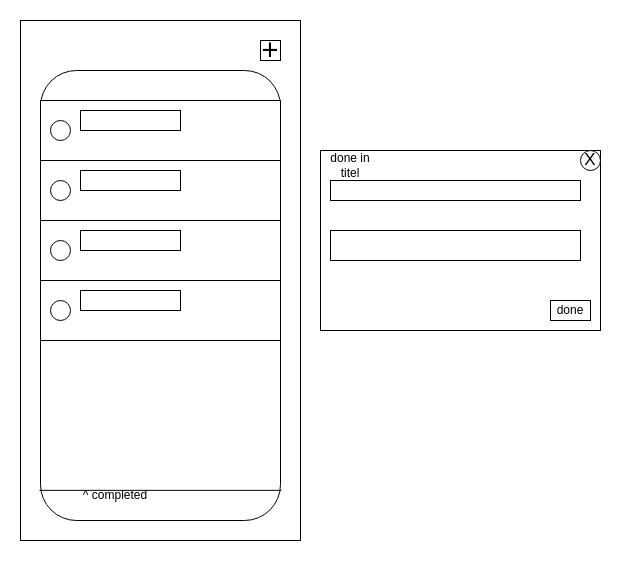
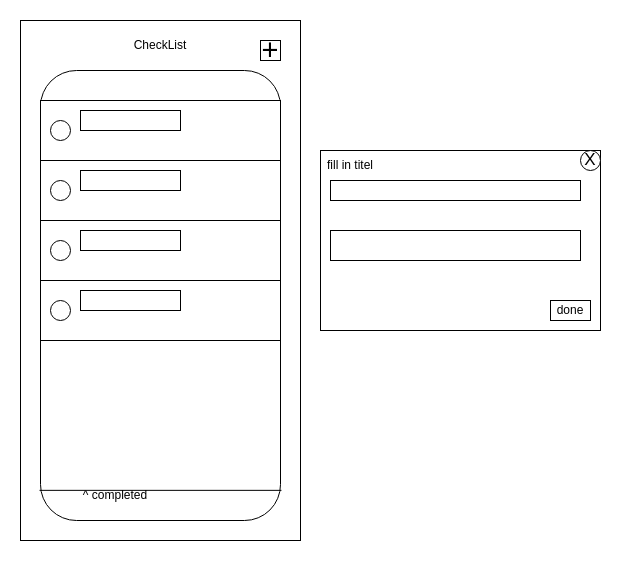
  <mxCell id="0" />
  <mxCell id="1" parent="0" />
  <mxCell id="2" value="" style="rounded=0;whiteSpace=wrap;html=1;" vertex="1" parent="1"><mxGeometry x="20" y="20" width="280" height="520" as="geometry" /></mxCell>
  <mxCell id="3" value="" style="rounded=1;whiteSpace=wrap;html=1;" vertex="1" parent="1"><mxGeometry x="40" y="70" width="240" height="450" as="geometry" /></mxCell>
  <mxCell id="4" value="+" style="rounded=0;whiteSpace=wrap;html=1;fontSize=29;" vertex="1" parent="1"><mxGeometry x="260" y="40" width="20" height="20" as="geometry" /></mxCell>
  <mxCell id="5" value="" style="rounded=0;whiteSpace=wrap;html=1;" vertex="1" parent="1"><mxGeometry x="40" y="100" width="240" height="60" as="geometry" /></mxCell>
  <mxCell id="6" value="" style="rounded=0;whiteSpace=wrap;html=1;" vertex="1" parent="1"><mxGeometry x="40" y="160" width="240" height="60" as="geometry" /></mxCell>
  <mxCell id="7" value="" style="rounded=0;whiteSpace=wrap;html=1;" vertex="1" parent="1"><mxGeometry x="40" y="220" width="240" height="60" as="geometry" /></mxCell>
  <mxCell id="8" value="" style="rounded=0;whiteSpace=wrap;html=1;" vertex="1" parent="1"><mxGeometry x="40" y="280" width="240" height="60" as="geometry" /></mxCell>
  <mxCell id="9" value="" style="ellipse;whiteSpace=wrap;html=1;aspect=fixed;" vertex="1" parent="1"><mxGeometry x="50" y="300" width="20" height="20" as="geometry" /></mxCell>
  <mxCell id="10" value="" style="ellipse;whiteSpace=wrap;html=1;aspect=fixed;" vertex="1" parent="1"><mxGeometry x="50" y="240" width="20" height="20" as="geometry" /></mxCell>
  <mxCell id="11" value="" style="ellipse;whiteSpace=wrap;html=1;aspect=fixed;" vertex="1" parent="1"><mxGeometry x="50" y="180" width="20" height="20" as="geometry" /></mxCell>
  <mxCell id="12" value="" style="ellipse;whiteSpace=wrap;html=1;aspect=fixed;" vertex="1" parent="1"><mxGeometry x="50" y="120" width="20" height="20" as="geometry" /></mxCell>
  <mxCell id="13" value="" style="rounded=0;whiteSpace=wrap;html=1;" vertex="1" parent="1"><mxGeometry x="320" y="150" width="280" height="180" as="geometry" /></mxCell>
- <mxCell id="14" value="done in titel" style="text;html=1;strokeColor=none;fillColor=none;align=center;verticalAlign=middle;whiteSpace=wrap;rounded=0;" vertex="1" parent="1"><mxGeometry x="320" y="150" width="60" height="30" as="geometry" /></mxCell>
+ <mxCell id="14" value="fill in titel" style="text;html=1;strokeColor=none;fillColor=none;align=center;verticalAlign=middle;whiteSpace=wrap;rounded=0;" vertex="1" parent="1"><mxGeometry x="320" y="150" width="60" height="30" as="geometry" /></mxCell>
  <mxCell id="15" value="" style="rounded=0;whiteSpace=wrap;html=1;" vertex="1" parent="1"><mxGeometry x="330" y="180" width="250" height="20" as="geometry" /></mxCell>
  <mxCell id="16" value="" style="rounded=0;whiteSpace=wrap;html=1;" vertex="1" parent="1"><mxGeometry x="330" y="230" width="250" height="30" as="geometry" /></mxCell>
  <mxCell id="17" value="X" style="ellipse;whiteSpace=wrap;html=1;fontSize=17;" vertex="1" parent="1"><mxGeometry x="580" y="150" width="20" height="20" as="geometry" /></mxCell>
  <mxCell id="18" value="done" style="whiteSpace=wrap;html=1;rounded=0;" vertex="1" parent="1"><mxGeometry x="550" y="300" width="40" height="20" as="geometry" /></mxCell>
+ <mxCell id="19" value="CheckList" style="text;html=1;strokeColor=none;fillColor=none;align=center;verticalAlign=middle;whiteSpace=wrap;rounded=0;" vertex="1" parent="1"><mxGeometry x="130" y="30" width="60" height="30" as="geometry" /></mxCell>
  <mxCell id="20" value="" style="rounded=0;whiteSpace=wrap;html=1;" vertex="1" parent="1"><mxGeometry x="80" y="290" width="100" height="20" as="geometry" /></mxCell>
  <mxCell id="21" value="" style="rounded=0;whiteSpace=wrap;html=1;" vertex="1" parent="1"><mxGeometry x="80" y="230" width="100" height="20" as="geometry" /></mxCell>
  <mxCell id="22" value="" style="rounded=0;whiteSpace=wrap;html=1;" vertex="1" parent="1"><mxGeometry x="80" y="170" width="100" height="20" as="geometry" /></mxCell>
  <mxCell id="23" value="" style="rounded=0;whiteSpace=wrap;html=1;" vertex="1" parent="1"><mxGeometry x="80" y="110" width="100" height="20" as="geometry" /></mxCell>
  <mxCell id="24" value="" style="endArrow=none;html=1;rounded=0;entryX=1.004;entryY=0.933;entryDx=0;entryDy=0;entryPerimeter=0;exitX=-0.004;exitY=0.933;exitDx=0;exitDy=0;exitPerimeter=0;" edge="1" parent="1" source="3" target="3"><mxGeometry width="50" height="50" relative="1" as="geometry"><mxPoint x="60" y="490" as="sourcePoint" /><mxPoint x="370" y="340" as="targetPoint" /></mxGeometry></mxCell>
  <mxCell id="25" value="^ completed" style="text;html=1;strokeColor=none;fillColor=none;align=center;verticalAlign=middle;whiteSpace=wrap;rounded=0;" vertex="1" parent="1"><mxGeometry x="65" y="480" width="100" height="30" as="geometry" /></mxCell>
